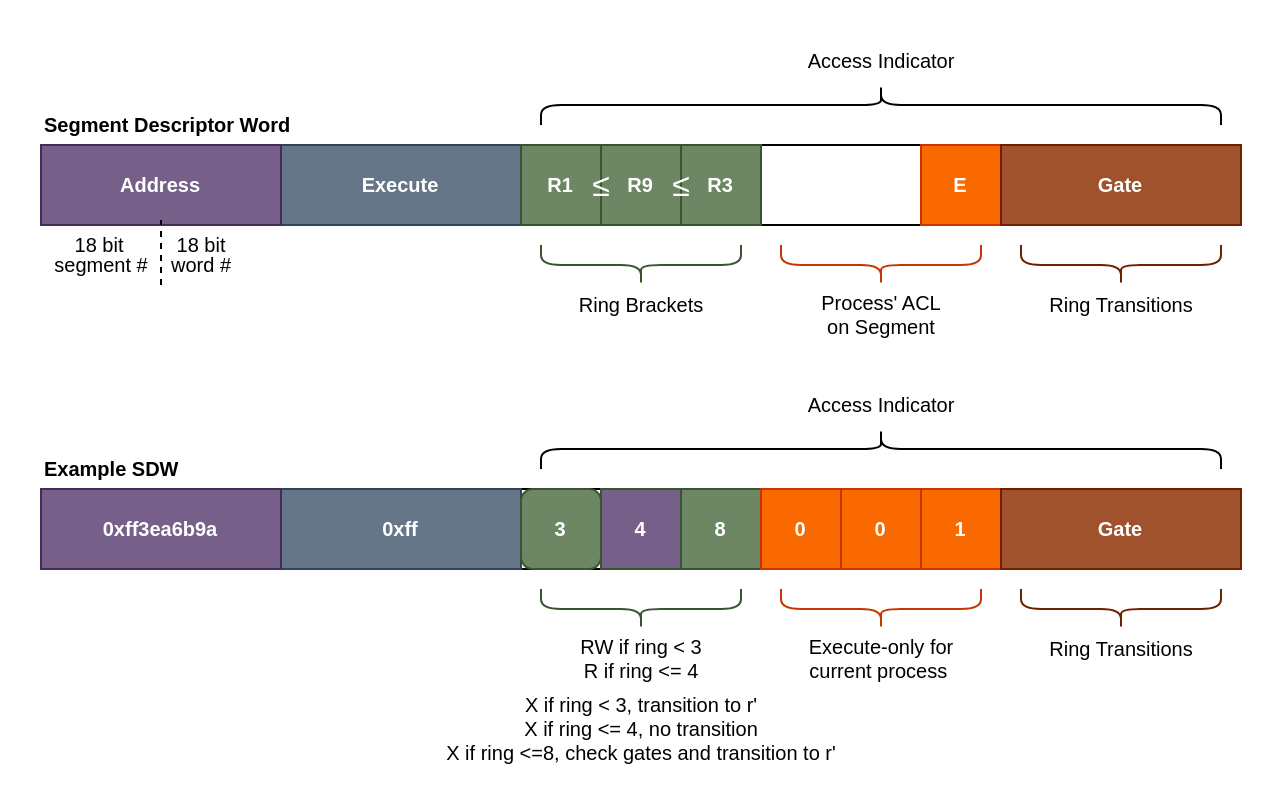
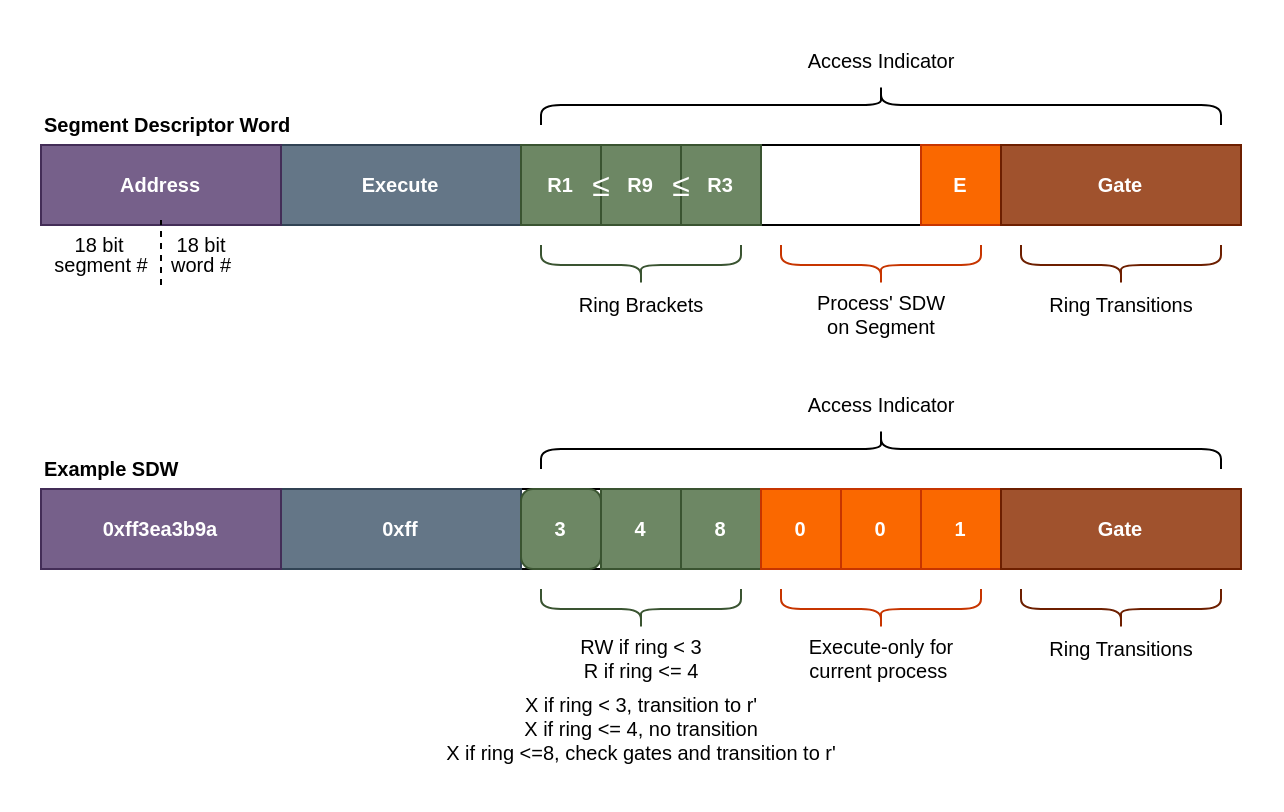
  <mxCell id="0" />
  <mxCell id="1" parent="0" />
  <mxCell id="2" value="" style="rounded=0;whiteSpace=wrap;html=1;fillColor=#ffffff;fontSize=10;align=left;" vertex="1" parent="1"><mxGeometry x="20" y="72" width="600" height="40" as="geometry" /></mxCell>
  <mxCell id="3" value="Segment Descriptor Word" style="text;html=1;align=left;verticalAlign=middle;resizable=0;points=[];autosize=1;fontSize=10;fontStyle=1" vertex="1" parent="1"><mxGeometry x="20" y="52" width="140" height="20" as="geometry" /></mxCell>
  <mxCell id="4" value="Execute" style="rounded=0;whiteSpace=wrap;html=1;fillColor=#647687;fontSize=10;align=center;strokeColor=#314354;fontColor=#ffffff;fontStyle=1" vertex="1" parent="1"><mxGeometry x="140" y="72" width="120" height="40" as="geometry" /></mxCell>
  <mxCell id="5" value="R1" style="rounded=0;whiteSpace=wrap;html=1;fillColor=#6d8764;fontSize=10;align=center;strokeColor=#3A5431;fontColor=#ffffff;fontStyle=1" vertex="1" parent="1"><mxGeometry x="260" y="72" width="40" height="40" as="geometry" /></mxCell>
  <mxCell id="6" value="R9" style="rounded=0;whiteSpace=wrap;html=1;fillColor=#6d8764;fontSize=10;align=center;strokeColor=#3A5431;fontColor=#ffffff;fontStyle=1" vertex="1" parent="1"><mxGeometry x="300" y="72" width="40" height="40" as="geometry" /></mxCell>
  <mxCell id="7" value="R3" style="rounded=0;whiteSpace=wrap;html=1;fillColor=#6d8764;fontSize=10;align=center;strokeColor=#3A5431;fontColor=#ffffff;fontStyle=1" vertex="1" parent="1"><mxGeometry x="340" y="72" width="40" height="40" as="geometry" /></mxCell>
  <mxCell id="8" value="Address" style="rounded=0;whiteSpace=wrap;html=1;fillColor=#76608a;fontSize=10;align=center;strokeColor=#432D57;fontColor=#ffffff;fontStyle=1" vertex="1" parent="1"><mxGeometry x="20" y="72" width="120" height="40" as="geometry" /></mxCell>
  <mxCell id="9" value="E" style="rounded=0;whiteSpace=wrap;html=1;fillColor=#fa6800;fontSize=10;align=center;strokeColor=#C73500;fontColor=#ffffff;fontStyle=1" vertex="1" parent="1"><mxGeometry x="460" y="72" width="40" height="40" as="geometry" /></mxCell>
  <mxCell id="10" value="Gate" style="rounded=0;whiteSpace=wrap;html=1;fillColor=#a0522d;fontSize=10;align=center;strokeColor=#6D1F00;fontColor=#ffffff;fontStyle=1" vertex="1" parent="1"><mxGeometry x="500" y="72" width="120" height="40" as="geometry" /></mxCell>
  <mxCell id="11" value="" style="shape=curlyBracket;whiteSpace=wrap;html=1;rounded=1;fontSize=10;align=center;direction=north;fillColor=#6d8764;strokeColor=#3A5431;fontColor=#ffffff;" vertex="1" parent="1"><mxGeometry x="270" y="122" width="100" height="20" as="geometry" /></mxCell>
  <mxCell id="12" value="Ring Brackets" style="text;html=1;align=center;verticalAlign=middle;resizable=0;points=[];autosize=1;fontSize=10;" vertex="1" parent="1"><mxGeometry x="280" y="142" width="80" height="20" as="geometry" /></mxCell>
  <mxCell id="13" value="" style="shape=curlyBracket;whiteSpace=wrap;html=1;rounded=1;fontSize=10;align=center;direction=north;fillColor=#fa6800;strokeColor=#C73500;fontColor=#ffffff;" vertex="1" parent="1"><mxGeometry x="390" y="122" width="100" height="20" as="geometry" /></mxCell>
- <mxCell id="14" value="Process' ACL&lt;br&gt;on Segment" style="text;html=1;align=center;verticalAlign=middle;resizable=0;points=[];autosize=1;fontSize=10;" vertex="1" parent="1"><mxGeometry x="400" y="142" width="80" height="30" as="geometry" /></mxCell>
+ <mxCell id="14" value="Process' SDW&lt;br&gt;on Segment" style="text;html=1;align=center;verticalAlign=middle;resizable=0;points=[];autosize=1;fontSize=10;" vertex="1" parent="1"><mxGeometry x="400" y="142" width="80" height="30" as="geometry" /></mxCell>
  <mxCell id="15" value="" style="shape=curlyBracket;whiteSpace=wrap;html=1;rounded=1;fontSize=10;align=center;direction=south;" vertex="1" parent="1"><mxGeometry x="270" y="42" width="340" height="20" as="geometry" /></mxCell>
  <mxCell id="16" value="" style="shape=curlyBracket;whiteSpace=wrap;html=1;rounded=1;fontSize=10;align=center;direction=north;fillColor=#a0522d;strokeColor=#6D1F00;fontColor=#ffffff;" vertex="1" parent="1"><mxGeometry x="510" y="122" width="100" height="20" as="geometry" /></mxCell>
  <mxCell id="17" value="Ring Transitions" style="text;html=1;align=center;verticalAlign=middle;resizable=0;points=[];autosize=1;fontSize=10;" vertex="1" parent="1"><mxGeometry x="515" y="142" width="90" height="20" as="geometry" /></mxCell>
  <mxCell id="18" value="Access Indicator" style="text;html=1;align=center;verticalAlign=middle;resizable=0;points=[];autosize=1;fontSize=10;" vertex="1" parent="1"><mxGeometry x="395" y="20" width="90" height="20" as="geometry" /></mxCell>
  <mxCell id="19" value="" style="endArrow=none;dashed=1;html=1;fontSize=10;" edge="1" parent="1"><mxGeometry width="50" height="50" relative="1" as="geometry"><mxPoint x="80" y="142" as="sourcePoint" /><mxPoint x="80" y="109.5" as="targetPoint" /></mxGeometry></mxCell>
  <mxCell id="20" value="18 bit" style="text;html=1;align=center;verticalAlign=middle;resizable=0;points=[];autosize=1;fontSize=10;" vertex="1" parent="1"><mxGeometry x="29" y="112" width="40" height="20" as="geometry" /></mxCell>
  <mxCell id="21" value="18 bit" style="text;html=1;align=center;verticalAlign=middle;resizable=0;points=[];autosize=1;fontSize=10;" vertex="1" parent="1"><mxGeometry x="80" y="112" width="40" height="20" as="geometry" /></mxCell>
  <mxCell id="22" value="segment #" style="text;html=1;align=center;verticalAlign=middle;resizable=0;points=[];autosize=1;fontSize=10;" vertex="1" parent="1"><mxGeometry x="20" y="122" width="60" height="20" as="geometry" /></mxCell>
  <mxCell id="23" value="word #" style="text;html=1;align=center;verticalAlign=middle;resizable=0;points=[];autosize=1;fontSize=10;" vertex="1" parent="1"><mxGeometry x="75" y="122" width="50" height="20" as="geometry" /></mxCell>
  <mxCell id="24" value="" style="rounded=0;whiteSpace=wrap;html=1;fillColor=#ffffff;fontSize=10;align=left;" vertex="1" parent="1"><mxGeometry x="20" y="244" width="600" height="40" as="geometry" /></mxCell>
  <mxCell id="25" value="Example SDW" style="text;html=1;align=left;verticalAlign=middle;resizable=0;points=[];autosize=1;fontSize=10;fontStyle=1" vertex="1" parent="1"><mxGeometry x="20" y="224" width="80" height="20" as="geometry" /></mxCell>
  <mxCell id="26" value="0xff" style="rounded=0;whiteSpace=wrap;html=1;fillColor=#647687;fontSize=10;align=center;strokeColor=#314354;fontColor=#ffffff;fontStyle=1" vertex="1" parent="1"><mxGeometry x="140" y="244" width="120" height="40" as="geometry" /></mxCell>
  <mxCell id="27" value="3" style="whiteSpace=wrap;html=1;fillColor=#6d8764;fontSize=10;align=center;strokeColor=#3A5431;fontColor=#ffffff;fontStyle=1;rounded=1;" vertex="1" parent="1"><mxGeometry x="260" y="244" width="40" height="40" as="geometry" /></mxCell>
- <mxCell id="28" value="4" style="rounded=0;whiteSpace=wrap;html=1;fillColor=#76608a;fontSize=10;align=center;strokeColor=#3A5431;fontColor=#ffffff;fontStyle=1;" vertex="1" parent="1"><mxGeometry x="300" y="244" width="40" height="40" as="geometry" /></mxCell>
+ <mxCell id="28" value="4" style="rounded=0;whiteSpace=wrap;html=1;fillColor=#6d8764;fontSize=10;align=center;strokeColor=#3A5431;fontColor=#ffffff;fontStyle=1" vertex="1" parent="1"><mxGeometry x="300" y="244" width="40" height="40" as="geometry" /></mxCell>
  <mxCell id="29" value="8" style="rounded=0;whiteSpace=wrap;html=1;fillColor=#6d8764;fontSize=10;align=center;strokeColor=#3A5431;fontColor=#ffffff;fontStyle=1" vertex="1" parent="1"><mxGeometry x="340" y="244" width="40" height="40" as="geometry" /></mxCell>
- <mxCell id="30" value="0xff3ea6b9a" style="rounded=0;whiteSpace=wrap;html=1;fillColor=#76608a;fontSize=10;align=center;strokeColor=#432D57;fontColor=#ffffff;fontStyle=1" vertex="1" parent="1"><mxGeometry x="20" y="244" width="120" height="40" as="geometry" /></mxCell>
+ <mxCell id="30" value="0xff3ea3b9a" style="rounded=0;whiteSpace=wrap;html=1;fillColor=#76608a;fontSize=10;align=center;strokeColor=#432D57;fontColor=#ffffff;fontStyle=1" vertex="1" parent="1"><mxGeometry x="20" y="244" width="120" height="40" as="geometry" /></mxCell>
  <mxCell id="31" value="0" style="rounded=0;whiteSpace=wrap;html=1;fillColor=#fa6800;fontSize=10;align=center;strokeColor=#C73500;fontColor=#ffffff;fontStyle=1" vertex="1" parent="1"><mxGeometry x="380" y="244" width="40" height="40" as="geometry" /></mxCell>
  <mxCell id="32" value="0" style="rounded=0;whiteSpace=wrap;html=1;fillColor=#fa6800;fontSize=10;align=center;strokeColor=#C73500;fontColor=#ffffff;fontStyle=1" vertex="1" parent="1"><mxGeometry x="420" y="244" width="40" height="40" as="geometry" /></mxCell>
  <mxCell id="33" value="1" style="rounded=0;whiteSpace=wrap;html=1;fillColor=#fa6800;fontSize=10;align=center;strokeColor=#C73500;fontColor=#ffffff;fontStyle=1" vertex="1" parent="1"><mxGeometry x="460" y="244" width="40" height="40" as="geometry" /></mxCell>
  <mxCell id="34" value="Gate" style="rounded=0;whiteSpace=wrap;html=1;fillColor=#a0522d;fontSize=10;align=center;strokeColor=#6D1F00;fontColor=#ffffff;fontStyle=1" vertex="1" parent="1"><mxGeometry x="500" y="244" width="120" height="40" as="geometry" /></mxCell>
  <mxCell id="35" value="" style="shape=curlyBracket;whiteSpace=wrap;html=1;rounded=1;fontSize=10;align=center;direction=north;fillColor=#6d8764;strokeColor=#3A5431;fontColor=#ffffff;" vertex="1" parent="1"><mxGeometry x="270" y="294" width="100" height="20" as="geometry" /></mxCell>
  <mxCell id="36" value="RW if ring &amp;lt; 3&lt;br&gt;R if ring &amp;lt;= 4" style="text;html=1;align=center;verticalAlign=middle;resizable=0;points=[];autosize=1;fontSize=10;" vertex="1" parent="1"><mxGeometry x="280" y="314" width="80" height="30" as="geometry" /></mxCell>
  <mxCell id="37" value="" style="shape=curlyBracket;whiteSpace=wrap;html=1;rounded=1;fontSize=10;align=center;direction=north;fillColor=#fa6800;strokeColor=#C73500;fontColor=#ffffff;" vertex="1" parent="1"><mxGeometry x="390" y="294" width="100" height="20" as="geometry" /></mxCell>
  <mxCell id="38" value="Execute-only for&lt;br&gt;current process&amp;nbsp;" style="text;html=1;align=center;verticalAlign=middle;resizable=0;points=[];autosize=1;fontSize=10;" vertex="1" parent="1"><mxGeometry x="395" y="314" width="90" height="30" as="geometry" /></mxCell>
  <mxCell id="39" value="" style="shape=curlyBracket;whiteSpace=wrap;html=1;rounded=1;fontSize=10;align=center;direction=south;" vertex="1" parent="1"><mxGeometry x="270" y="214" width="340" height="20" as="geometry" /></mxCell>
  <mxCell id="40" value="" style="shape=curlyBracket;whiteSpace=wrap;html=1;rounded=1;fontSize=10;align=center;direction=north;fillColor=#a0522d;strokeColor=#6D1F00;fontColor=#ffffff;" vertex="1" parent="1"><mxGeometry x="510" y="294" width="100" height="20" as="geometry" /></mxCell>
  <mxCell id="41" value="Ring Transitions" style="text;html=1;align=center;verticalAlign=middle;resizable=0;points=[];autosize=1;fontSize=10;" vertex="1" parent="1"><mxGeometry x="515" y="314" width="90" height="20" as="geometry" /></mxCell>
  <mxCell id="42" value="Access Indicator" style="text;html=1;align=center;verticalAlign=middle;resizable=0;points=[];autosize=1;fontSize=10;" vertex="1" parent="1"><mxGeometry x="395" y="192" width="90" height="20" as="geometry" /></mxCell>
  <mxCell id="43" value="&lt;span style=&quot;font-size: medium ; white-space: normal&quot;&gt;&lt;font color=&quot;#ffffff&quot;&gt;≤&lt;/font&gt;&lt;/span&gt;" style="text;html=1;align=center;verticalAlign=middle;resizable=0;points=[];autosize=1;fontSize=10;" vertex="1" parent="1"><mxGeometry x="290" y="82" width="20" height="20" as="geometry" /></mxCell>
  <mxCell id="44" value="&lt;span style=&quot;font-size: medium ; white-space: normal&quot;&gt;&lt;font color=&quot;#ffffff&quot;&gt;≤&lt;/font&gt;&lt;/span&gt;" style="text;html=1;align=center;verticalAlign=middle;resizable=0;points=[];autosize=1;fontSize=10;" vertex="1" parent="1"><mxGeometry x="330" y="82" width="20" height="20" as="geometry" /></mxCell>
  <mxCell id="45" value="X if ring &amp;lt; 3, transition to r'&lt;br&gt;X if ring &amp;lt;= 4, no transition&lt;br&gt;X if ring &amp;lt;=8, check gates and transition to r'" style="text;html=1;align=center;verticalAlign=middle;resizable=0;points=[];autosize=1;fontSize=10;" vertex="1" parent="1"><mxGeometry x="215" y="344" width="210" height="40" as="geometry" /></mxCell>
